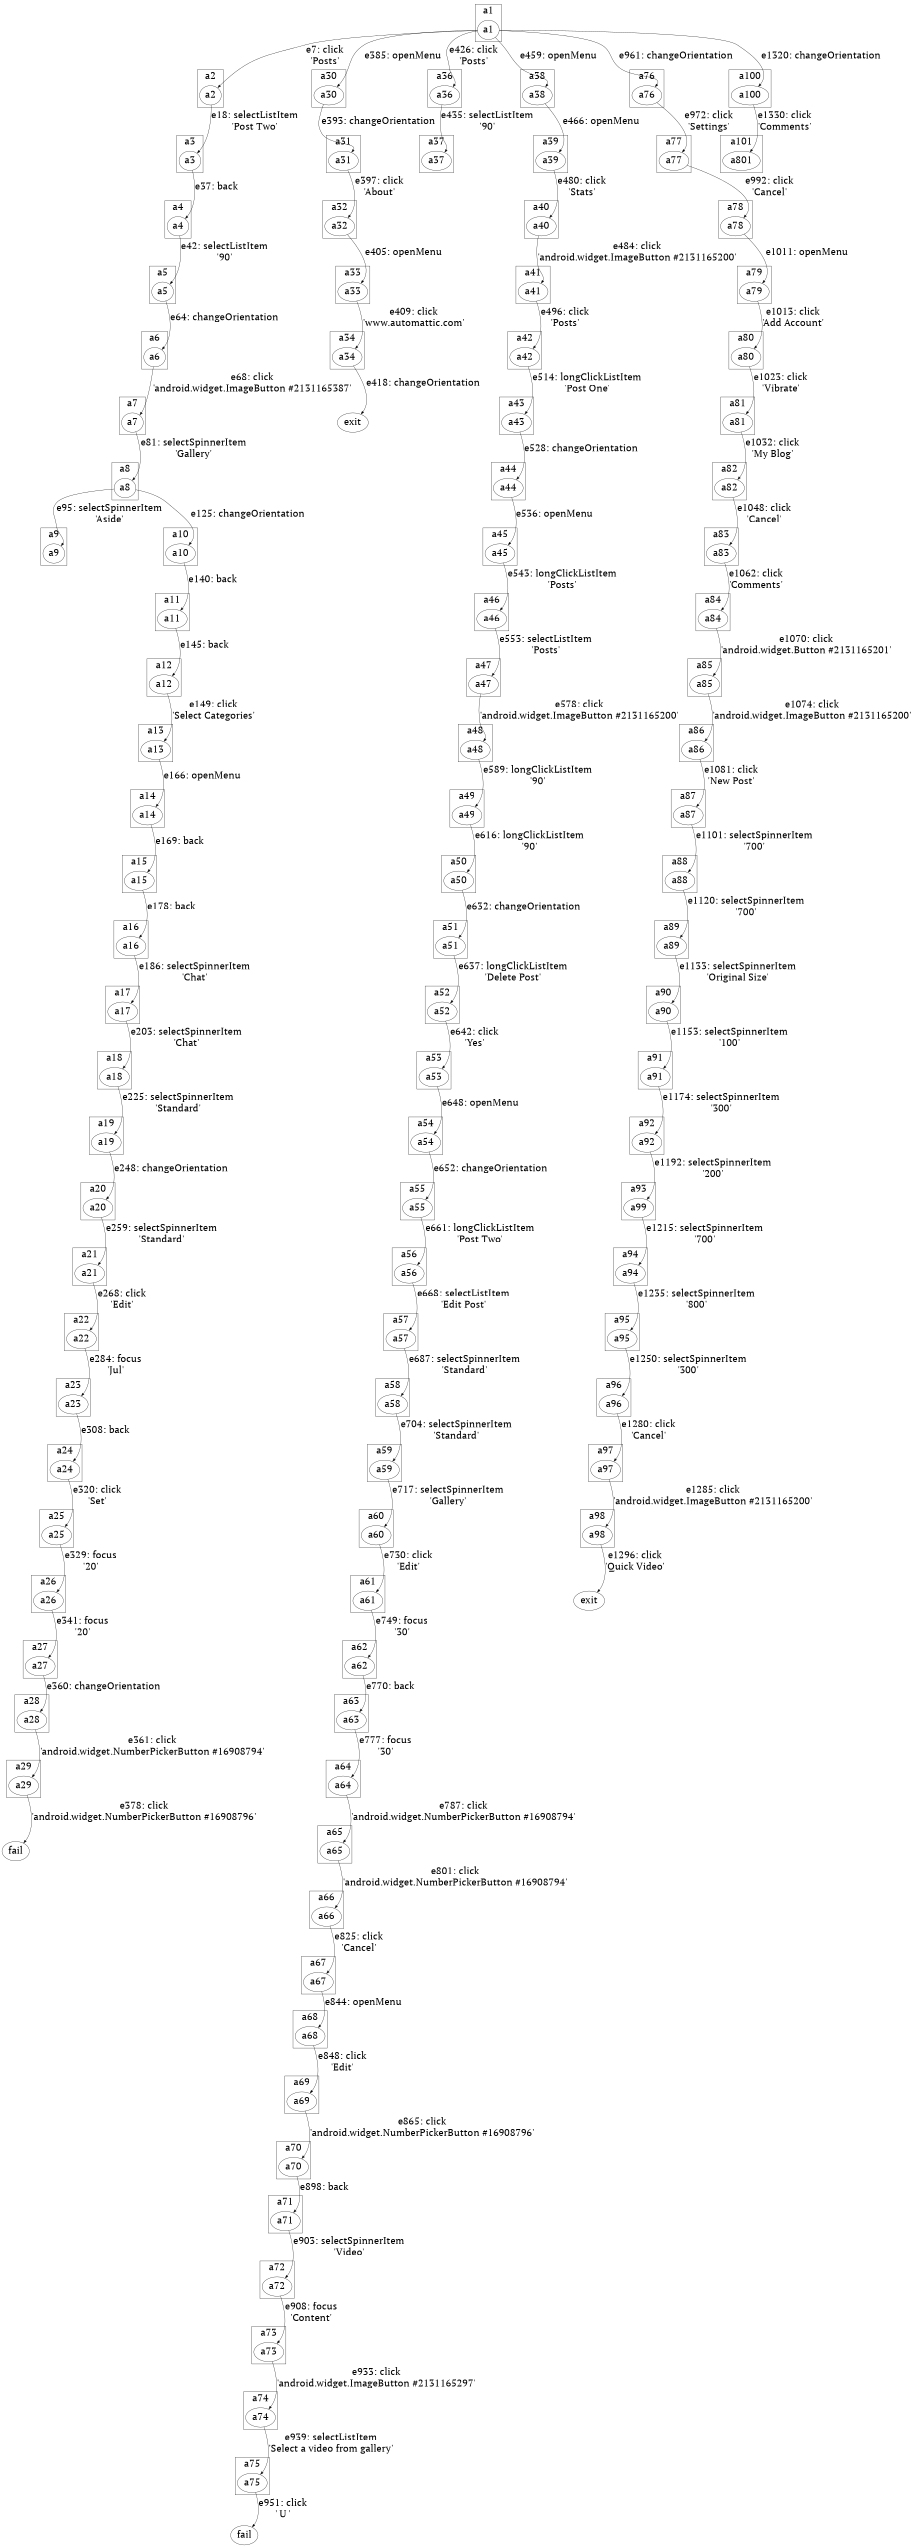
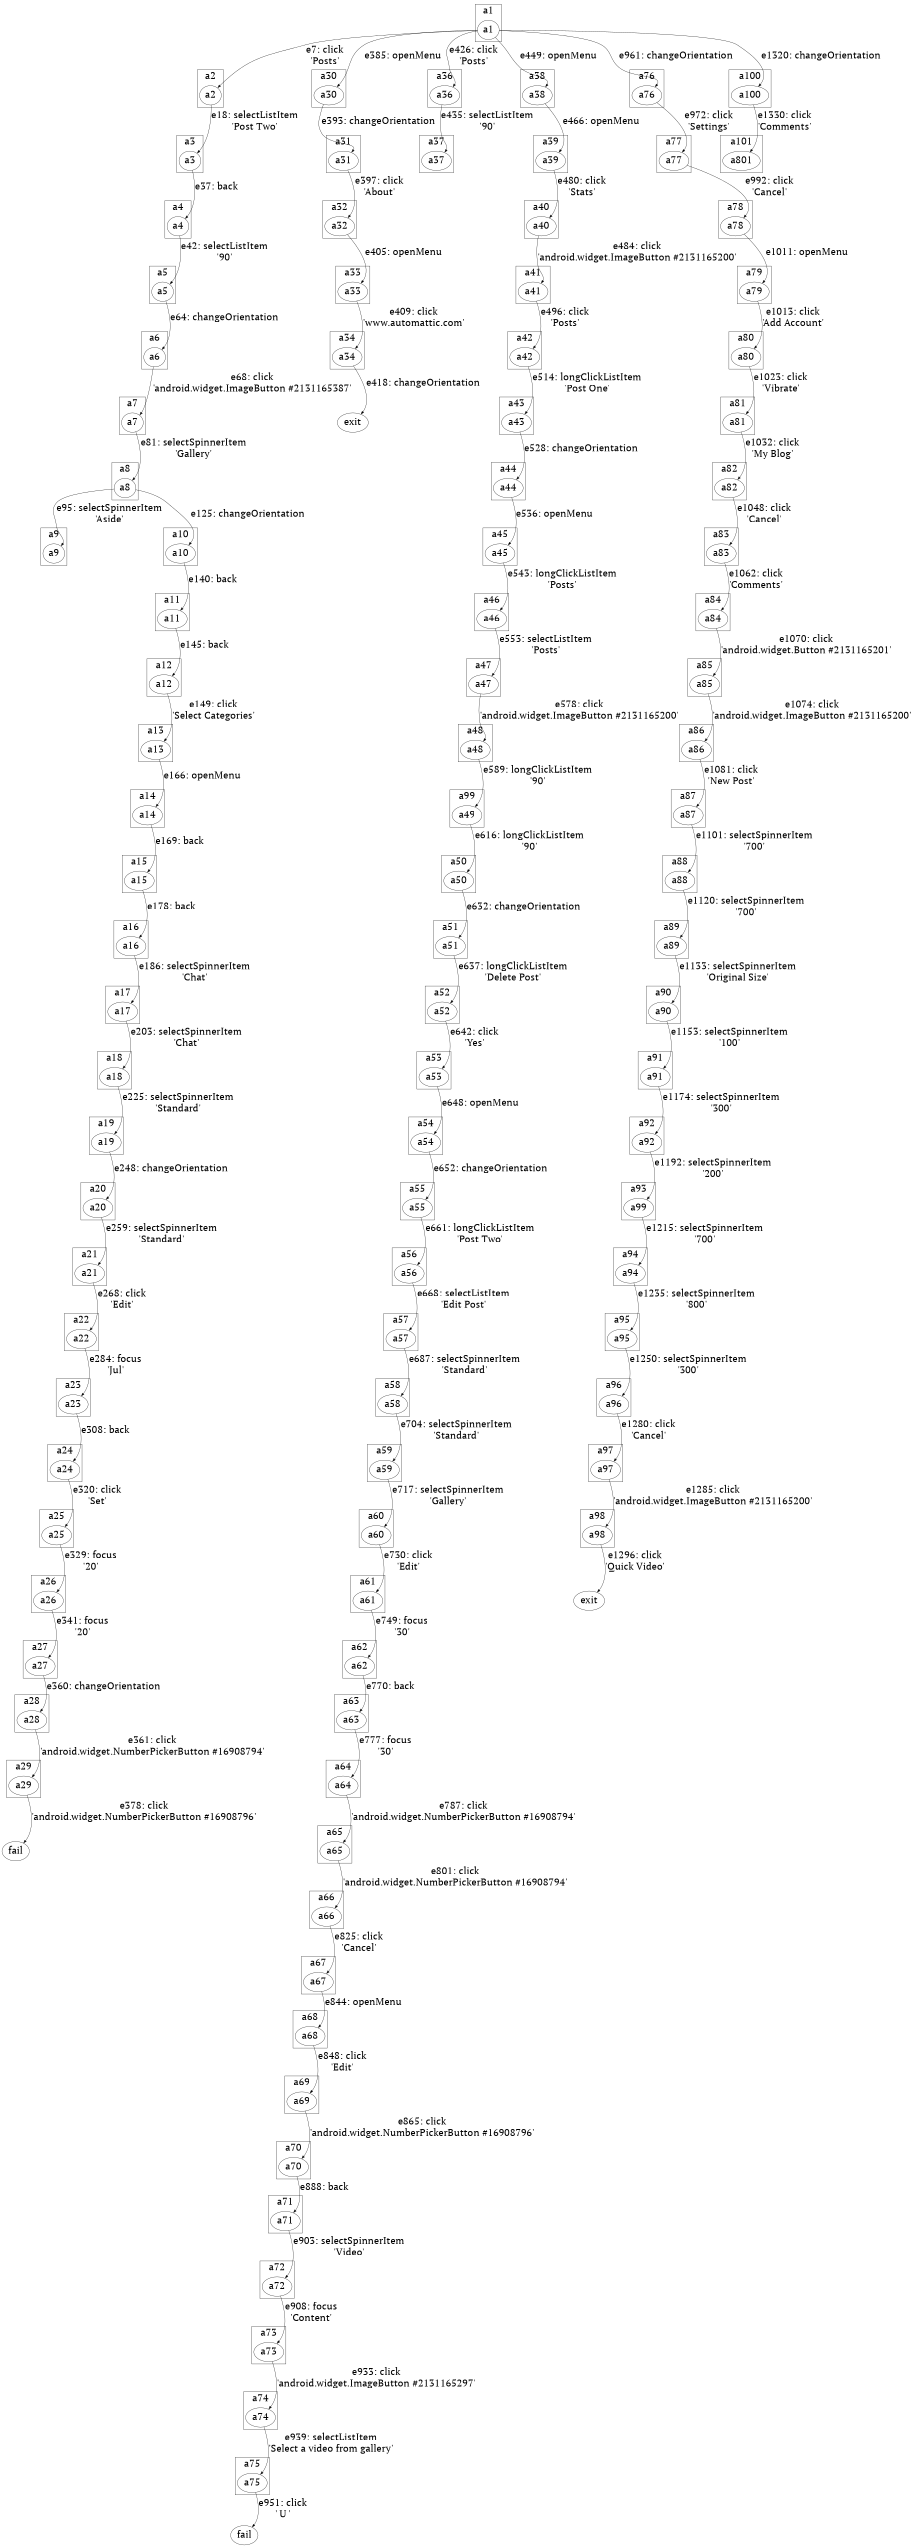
  digraph {
    fontname="PT Serif"
    fontsize=36
    nodesep=1
    node [fontname="PT Serif" fontsize=36]
    edge [fontname="PT Serif" fontsize=36 headport=ne]
    a1
    a2
    a3
    a4
    a5
    a6
    a7
    a8
    a9
    a10
    a11
    a12
    a13
    a14
    a15
    a16
    a17
    a18
    a19
    a20
    a21
    a22
    a23
    a24
    a25
    a26
    a30
    a27
    a28
    a29
    a31
    a32
    a33
    a34
    a36
    a37
    a38
    a39
    a51
    a40
    a41
    a42
    a43
    a44
    a45
    a46
    a48
    a47
    a49
    a50
    a52
    a53
    a54
    a55
    a56
    a57
    a58
    a59
    a60
    a61
    a62
    a63
    a64
    a67
    a65
    a66
    a68
    a69
    a70
    a71
    a72
    a73
    a74
    a75
    a76
    a77
    a78
    a79
    a80
    a81
    a86
    a82
    a83
    a84
    a90
    a85
    a87
    a88
    a89
    a91
    a92
    n92 [label=a99]
    a94
    a95
    a96
    a97
    a98
    a100
    n99 [label=a801]
    n100 [label=fail]
    n101 [label=exit]
    n102 [label=fail]
    n103 [label=exit]
    subgraph cluster_1 {
      label=a1
      a1
    }
    subgraph cluster_2 {
      label=a2
      a2
    }
    subgraph cluster_3 {
      label=a3
      a3
    }
    subgraph cluster_4 {
      label=a4
      a4
    }
    subgraph cluster_5 {
      label=a5
      a5
    }
    subgraph cluster_6 {
      label=a6
      a6
    }
    subgraph cluster_7 {
      label=a7
      a7
    }
    subgraph cluster_8 {
      label=a8
      a8
    }
    subgraph cluster_9 {
      label=a9
      a9
    }
    subgraph cluster_10 {
      label=a10
      a10
    }
    subgraph cluster_11 {
      label=a11
      a11
    }
    subgraph cluster_12 {
      label=a12
      a12
    }
    subgraph cluster_13 {
      label=a13
      a13
    }
    subgraph cluster_14 {
      label=a14
      a14
    }
    subgraph cluster_15 {
      label=a15
      a15
    }
    subgraph cluster_16 {
      label=a16
      a16
    }
    subgraph cluster_17 {
      label=a17
      a17
    }
    subgraph cluster_18 {
      label=a18
      a18
    }
    subgraph cluster_19 {
      label=a19
      a19
    }
    subgraph cluster_20 {
      label=a20
      a20
    }
    subgraph cluster_21 {
      label=a21
      a21
    }
    subgraph cluster_22 {
      label=a22
      a22
    }
    subgraph cluster_23 {
      label=a23
      a23
    }
    subgraph cluster_24 {
      label=a24
      a24
    }
    subgraph cluster_25 {
      label=a25
      a25
    }
    subgraph cluster_26 {
      label=a26
      a26
    }
    subgraph cluster_27 {
      label=a30
      a30
    }
    subgraph cluster_28 {
      label=a27
      a27
    }
    subgraph cluster_29 {
      label=a28
      a28
    }
    subgraph cluster_30 {
      label=a29
      a29
    }
    subgraph cluster_31 {
      label=a31
      a31
    }
    subgraph cluster_32 {
      label=a32
      a32
    }
    subgraph cluster_33 {
      label=a33
      a33
    }
    subgraph cluster_34 {
      label=a34
      a34
    }
    subgraph cluster_35 {
      label=a36
      a36
    }
    subgraph cluster_36 {
      label=a37
      a37
    }
    subgraph cluster_37 {
      label=a38
      a38
    }
    subgraph cluster_38 {
      label=a39
      a39
    }
    subgraph cluster_39 {
      label=a51
      a51
    }
    subgraph cluster_40 {
      label=a40
      a40
    }
    subgraph cluster_41 {
      label=a41
      a41
    }
    subgraph cluster_42 {
      label=a42
      a42
    }
    subgraph cluster_43 {
      label=a43
      a43
    }
    subgraph cluster_44 {
      label=a44
      a44
    }
    subgraph cluster_45 {
      label=a45
      a45
    }
    subgraph cluster_46 {
      label=a46
      a46
    }
    subgraph cluster_47 {
      label=a48
      a48
    }
    subgraph cluster_48 {
      label=a47
      a47
    }
    subgraph cluster_49 {
-     label=a49
+     label=a99
      a49
    }
    subgraph cluster_50 {
      label=a50
      a50
    }
    subgraph cluster_51 {
      label=a52
      a52
    }
    subgraph cluster_52 {
      label=a53
      a53
    }
    subgraph cluster_53 {
      label=a54
      a54
    }
    subgraph cluster_54 {
      label=a55
      a55
    }
    subgraph cluster_55 {
      label=a56
      a56
    }
    subgraph cluster_56 {
      label=a57
      a57
    }
    subgraph cluster_57 {
      label=a58
      a58
    }
    subgraph cluster_58 {
      label=a59
      a59
    }
    subgraph cluster_59 {
      label=a60
      a60
    }
    subgraph cluster_60 {
      label=a61
      a61
    }
    subgraph cluster_61 {
      label=a62
      a62
    }
    subgraph cluster_62 {
      label=a63
      a63
    }
    subgraph cluster_63 {
      label=a64
      a64
    }
    subgraph cluster_64 {
      label=a67
      a67
    }
    subgraph cluster_65 {
      label=a65
      a65
    }
    subgraph cluster_66 {
      label=a66
      a66
    }
    subgraph cluster_67 {
      label=a68
      a68
    }
    subgraph cluster_68 {
      label=a69
      a69
    }
    subgraph cluster_69 {
      label=a70
      a70
    }
    subgraph cluster_70 {
      label=a71
      a71
    }
    subgraph cluster_71 {
      label=a72
      a72
    }
    subgraph cluster_72 {
      label=a73
      a73
    }
    subgraph cluster_73 {
      label=a74
      a74
    }
    subgraph cluster_74 {
      label=a75
      a75
    }
    subgraph cluster_75 {
      label=a76
      a76
    }
    subgraph cluster_76 {
      label=a77
      a77
    }
    subgraph cluster_77 {
      label=a78
      a78
    }
    subgraph cluster_78 {
      label=a79
      a79
    }
    subgraph cluster_79 {
      label=a80
      a80
    }
    subgraph cluster_80 {
      label=a81
      a81
    }
    subgraph cluster_81 {
      label=a86
      a86
    }
    subgraph cluster_82 {
      label=a82
      a82
    }
    subgraph cluster_83 {
      label=a83
      a83
    }
    subgraph cluster_84 {
      label=a84
      a84
    }
    subgraph cluster_85 {
      label=a90
      a90
    }
    subgraph cluster_86 {
      label=a85
      a85
    }
    subgraph cluster_87 {
      label=a87
      a87
    }
    subgraph cluster_88 {
      label=a88
      a88
    }
    subgraph cluster_89 {
      label=a89
      a89
    }
    subgraph cluster_90 {
      label=a91
      a91
    }
    subgraph cluster_91 {
      label=a92
      a92
    }
    subgraph cluster_92 {
      label=a93
      n92
    }
    subgraph cluster_93 {
      label=a94
      a94
    }
    subgraph cluster_94 {
      label=a95
      a95
    }
    subgraph cluster_95 {
      label=a96
      a96
    }
    subgraph cluster_96 {
      label=a97
      a97
    }
    subgraph cluster_97 {
      label=a98
      a98
    }
    subgraph cluster_98 {
      label=a100
      a100
    }
    subgraph cluster_99 {
      label=a101
      n99
    }
    a1 -> a2 [label="e7: click\n'Posts'"]
    a1 -> a30 [label="e385: openMenu"]
    a1 -> a36 [label="e426: click\n'Posts'"]
-   a1 -> a38 [label="e459: openMenu"]
+   a1 -> a38 [label="e449: openMenu"]
    a1 -> a76 [label="e961: changeOrientation"]
    a1 -> a100 [label="e1320: changeOrientation"]
    a2 -> a3 [label="e18: selectListItem\n'Post Two'"]
    a3 -> a4 [label="e37: back"]
    a4 -> a5 [label="e42: selectListItem\n'90'"]
    a5 -> a6 [label="e64: changeOrientation"]
    a6 -> a7 [label="e68: click\n'android.widget.ImageButton #2131165387'"]
    a7 -> a8 [label="e81: selectSpinnerItem\n'Gallery'"]
    a8 -> a9 [label="e95: selectSpinnerItem\n'Aside'"]
    a8 -> a10 [label="e125: changeOrientation"]
    a10 -> a11 [label="e140: back"]
    a11 -> a12 [label="e145: back"]
    a12 -> a13 [label="e149: click\n'Select Categories'"]
    a13 -> a14 [label="e166: openMenu"]
    a14 -> a15 [label="e169: back"]
    a15 -> a16 [label="e178: back"]
    a16 -> a17 [label="e186: selectSpinnerItem\n'Chat'"]
    a17 -> a18 [label="e203: selectSpinnerItem\n'Chat'"]
    a18 -> a19 [label="e225: selectSpinnerItem\n'Standard'"]
    a19 -> a20 [label="e248: changeOrientation"]
    a20 -> a21 [label="e259: selectSpinnerItem\n'Standard'"]
    a21 -> a22 [label="e268: click\n'Edit'"]
    a22 -> a23 [label="e284: focus\n'Jul'"]
    a23 -> a24 [label="e308: back"]
    a24 -> a25 [label="e320: click\n'Set'"]
    a25 -> a26 [label="e329: focus\n'20'"]
    a26 -> a27 [label="e341: focus\n'20'"]
    a30 -> a31 [label="e393: changeOrientation"]
    a27 -> a28 [label="e360: changeOrientation"]
    a28 -> a29 [label="e361: click\n'android.widget.NumberPickerButton #16908794'"]
    a29 -> n100 [label="e378: click\n'android.widget.NumberPickerButton #16908796'"]
    a31 -> a32 [label="e397: click\n'About'"]
    a32 -> a33 [label="e405: openMenu"]
    a33 -> a34 [label="e409: click\n'www.automattic.com'"]
    a34 -> n101 [label="e418: changeOrientation"]
    a36 -> a37 [label="e435: selectListItem\n'90'"]
    a38 -> a39 [label="e466: openMenu"]
    a39 -> a40 [label="e480: click\n'Stats'"]
    a51 -> a52 [label="e637: longClickListItem\n'Delete Post'"]
    a40 -> a41 [label="e484: click\n'android.widget.ImageButton #2131165200'"]
    a41 -> a42 [label="e496: click\n'Posts'"]
    a42 -> a43 [label="e514: longClickListItem\n'Post One'"]
    a43 -> a44 [label="e528: changeOrientation"]
    a44 -> a45 [label="e536: openMenu"]
    a45 -> a46 [label="e543: longClickListItem\n'Posts'"]
    a46 -> a47 [label="e553: selectListItem\n'Posts'"]
    a48 -> a49 [label="e589: longClickListItem\n'90'"]
    a47 -> a48 [label="e578: click\n'android.widget.ImageButton #2131165200'"]
    a49 -> a50 [label="e616: longClickListItem\n'90'"]
    a50 -> a51 [label="e632: changeOrientation"]
    a52 -> a53 [label="e642: click\n'Yes'"]
    a53 -> a54 [label="e648: openMenu"]
    a54 -> a55 [label="e652: changeOrientation"]
    a55 -> a56 [label="e661: longClickListItem\n'Post Two'"]
    a56 -> a57 [label="e668: selectListItem\n'Edit Post'"]
    a57 -> a58 [label="e687: selectSpinnerItem\n'Standard'"]
    a58 -> a59 [label="e704: selectSpinnerItem\n'Standard'"]
    a59 -> a60 [label="e717: selectSpinnerItem\n'Gallery'"]
    a60 -> a61 [label="e730: click\n'Edit'"]
    a61 -> a62 [label="e749: focus\n'30'"]
    a62 -> a63 [label="e770: back"]
    a63 -> a64 [label="e777: focus\n'30'"]
    a64 -> a65 [label="e787: click\n'android.widget.NumberPickerButton #16908794'"]
    a67 -> a68 [label="e844: openMenu"]
    a65 -> a66 [label="e801: click\n'android.widget.NumberPickerButton #16908794'"]
    a66 -> a67 [label="e825: click\n'Cancel'"]
    a68 -> a69 [label="e848: click\n'Edit'"]
    a69 -> a70 [label="e865: click\n'android.widget.NumberPickerButton #16908796'"]
-   a70 -> a71 [label="e898: back"]
+   a70 -> a71 [label="e888: back"]
    a71 -> a72 [label="e903: selectSpinnerItem\n'Video'"]
    a72 -> a73 [label="e908: focus\n'Content'"]
    a73 -> a74 [label="e933: click\n'android.widget.ImageButton #2131165297'"]
    a74 -> a75 [label="e939: selectListItem\n'Select a video from gallery'"]
    a75 -> n102 [label="e951: click\n' U '"]
    a76 -> a77 [label="e972: click\n'Settings'"]
    a77 -> a78 [label="e992: click\n'Cancel'"]
    a78 -> a79 [label="e1011: openMenu"]
    a79 -> a80 [label="e1013: click\n'Add Account'"]
    a80 -> a81 [label="e1023: click\n'Vibrate'"]
    a81 -> a82 [label="e1032: click\n'My Blog'"]
    a86 -> a87 [label="e1081: click\n'New Post'"]
    a82 -> a83 [label="e1048: click\n'Cancel'"]
    a83 -> a84 [label="e1062: click\n'Comments'"]
    a84 -> a85 [label="e1070: click\n'android.widget.Button #2131165201'"]
    a90 -> a91 [label="e1153: selectSpinnerItem\n'100'"]
    a85 -> a86 [label="e1074: click\n'android.widget.ImageButton #2131165200'"]
    a87 -> a88 [label="e1101: selectSpinnerItem\n'700'"]
    a88 -> a89 [label="e1120: selectSpinnerItem\n'700'"]
    a89 -> a90 [label="e1133: selectSpinnerItem\n'Original Size'"]
    a91 -> a92 [label="e1174: selectSpinnerItem\n'300'"]
    a92 -> n92 [label="e1192: selectSpinnerItem\n'200'"]
    n92 -> a94 [label="e1215: selectSpinnerItem\n'700'"]
    a94 -> a95 [label="e1235: selectSpinnerItem\n'800'"]
    a95 -> a96 [label="e1250: selectSpinnerItem\n'300'"]
    a96 -> a97 [label="e1280: click\n'Cancel'"]
    a97 -> a98 [label="e1285: click\n'android.widget.ImageButton #2131165200'"]
    a98 -> n103 [label="e1296: click\n'Quick Video'"]
    a100 -> n99 [label="e1330: click\n'Comments'"]
  }
